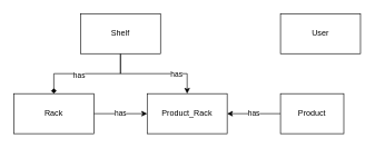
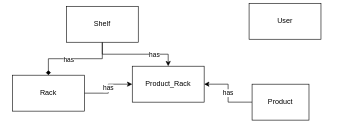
  <mxCell id="0" />
  <mxCell id="1" parent="0" />
- <mxCell id="2" value="User" style="rounded=0;whiteSpace=wrap;html=1;" vertex="1" parent="1"><mxGeometry x="420" y="20" width="120" height="60" as="geometry" /></mxCell>
+ <mxCell id="2" value="User" style="rounded=0;whiteSpace=wrap;html=1;" vertex="1" parent="1"><mxGeometry x="415" y="5" width="120" height="60" as="geometry" /></mxCell>
  <mxCell id="3" style="edgeStyle=orthogonalEdgeStyle;rounded=0;orthogonalLoop=1;jettySize=auto;html=1;exitX=0.5;exitY=1;exitDx=0;exitDy=0;entryX=0.5;entryY=0;entryDx=0;entryDy=0;endArrow=diamond;" edge="1" parent="1" source="7" target="9"><mxGeometry relative="1" as="geometry" /></mxCell>
  <mxCell id="4" value="has" style="edgeLabel;html=1;align=center;verticalAlign=middle;resizable=0;points=[];" vertex="1" connectable="0" parent="3"><mxGeometry x="0.163" y="2" relative="1" as="geometry"><mxPoint as="offset" /></mxGeometry></mxCell>
  <mxCell id="5" style="edgeStyle=orthogonalEdgeStyle;rounded=0;orthogonalLoop=1;jettySize=auto;html=1;exitX=0.5;exitY=1;exitDx=0;exitDy=0;entryX=0.5;entryY=0;entryDx=0;entryDy=0;" edge="1" parent="1" source="7" target="10"><mxGeometry relative="1" as="geometry" /></mxCell>
  <mxCell id="6" value="has" style="edgeLabel;html=1;align=center;verticalAlign=middle;resizable=0;points=[];" vertex="1" connectable="0" parent="5"><mxGeometry x="0.412" relative="1" as="geometry"><mxPoint as="offset" /></mxGeometry></mxCell>
- <mxCell id="7" value="Shelf" style="rounded=0;whiteSpace=wrap;html=1;" vertex="1" parent="1"><mxGeometry x="120" y="20" width="120" height="60" as="geometry" /></mxCell>
+ <mxCell id="7" value="Shelf" style="rounded=0;whiteSpace=wrap;html=1;" vertex="1" parent="1"><mxGeometry x="110" y="10" width="120" height="60" as="geometry" /></mxCell>
  <mxCell id="8" value="has" style="edgeStyle=orthogonalEdgeStyle;rounded=0;orthogonalLoop=1;jettySize=auto;html=1;exitX=1;exitY=0.5;exitDx=0;exitDy=0;" edge="1" parent="1" source="9" target="10"><mxGeometry relative="1" as="geometry" /></mxCell>
- <mxCell id="9" value="Rack" style="rounded=0;whiteSpace=wrap;html=1;" vertex="1" parent="1"><mxGeometry x="20" y="140" width="120" height="60" as="geometry" /></mxCell>
- <mxCell id="10" value="Product_Rack" style="rounded=0;whiteSpace=wrap;html=1;" vertex="1" parent="1"><mxGeometry x="220" y="140" width="120" height="60" as="geometry" /></mxCell>
+ <mxCell id="9" value="Rack" style="rounded=0;whiteSpace=wrap;html=1;" vertex="1" parent="1"><mxGeometry x="20" y="125" width="120" height="60" as="geometry" /></mxCell>
+ <mxCell id="10" value="Product_Rack" style="rounded=0;whiteSpace=wrap;html=1;" vertex="1" parent="1"><mxGeometry x="220" y="110" width="120" height="60" as="geometry" /></mxCell>
  <mxCell id="11" value="has" style="edgeStyle=orthogonalEdgeStyle;rounded=0;orthogonalLoop=1;jettySize=auto;html=1;exitX=0;exitY=0.5;exitDx=0;exitDy=0;entryX=1;entryY=0.5;entryDx=0;entryDy=0;" edge="1" parent="1" source="12" target="10"><mxGeometry relative="1" as="geometry" /></mxCell>
  <mxCell id="12" value="Product" style="rounded=0;whiteSpace=wrap;html=1;" vertex="1" parent="1"><mxGeometry x="420" y="140" width="95" height="60" as="geometry" /></mxCell>
